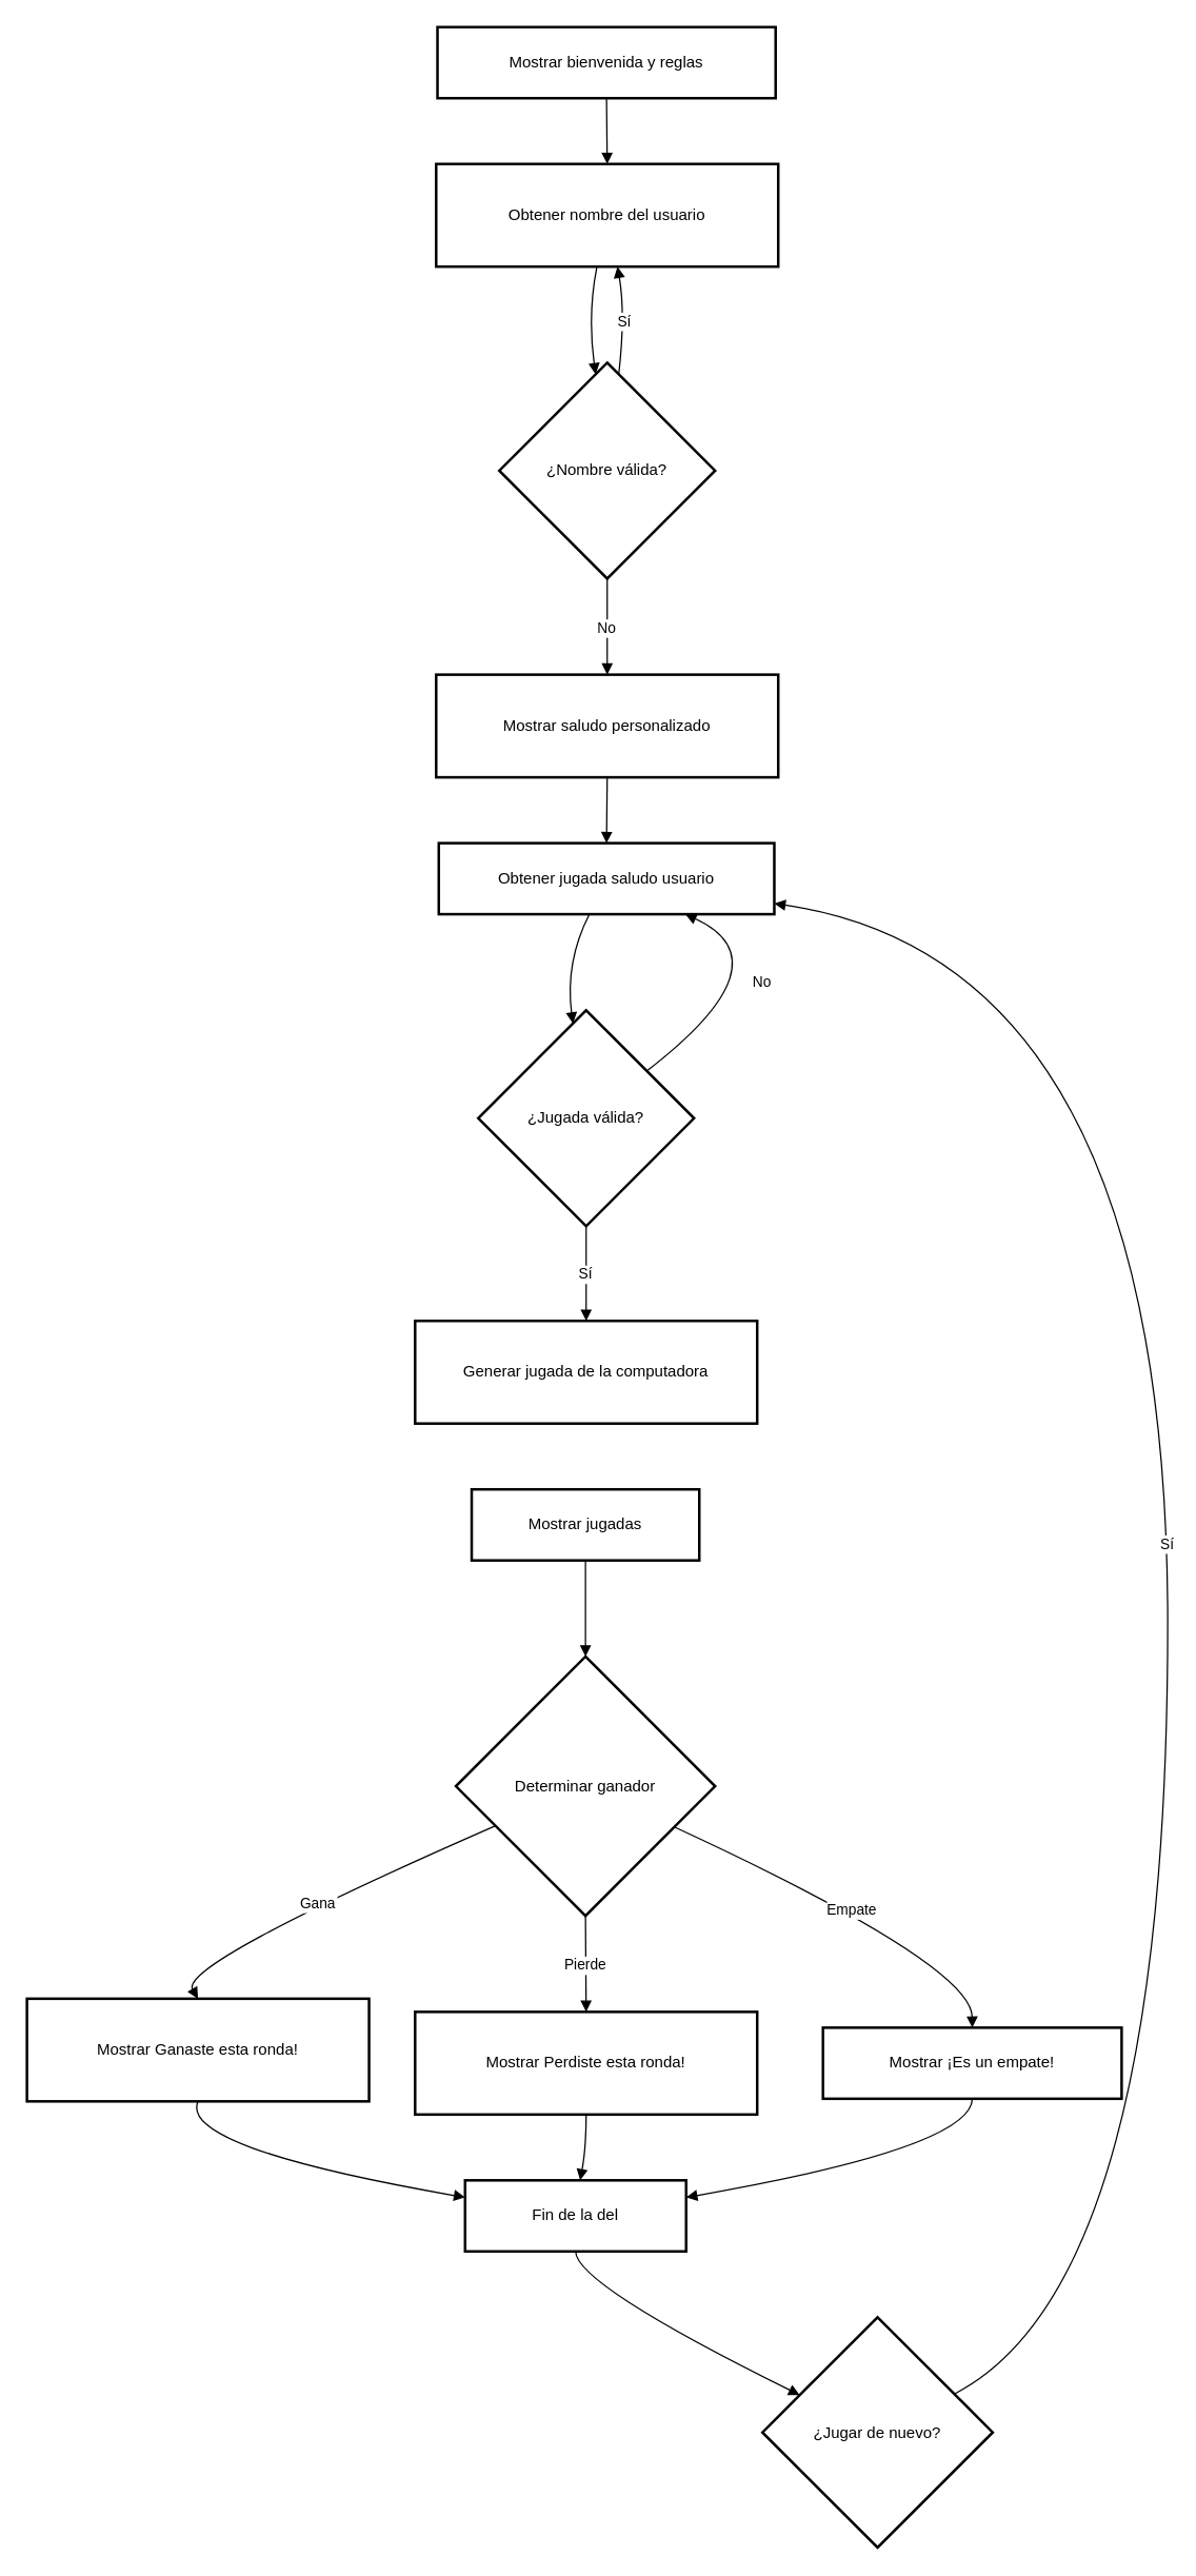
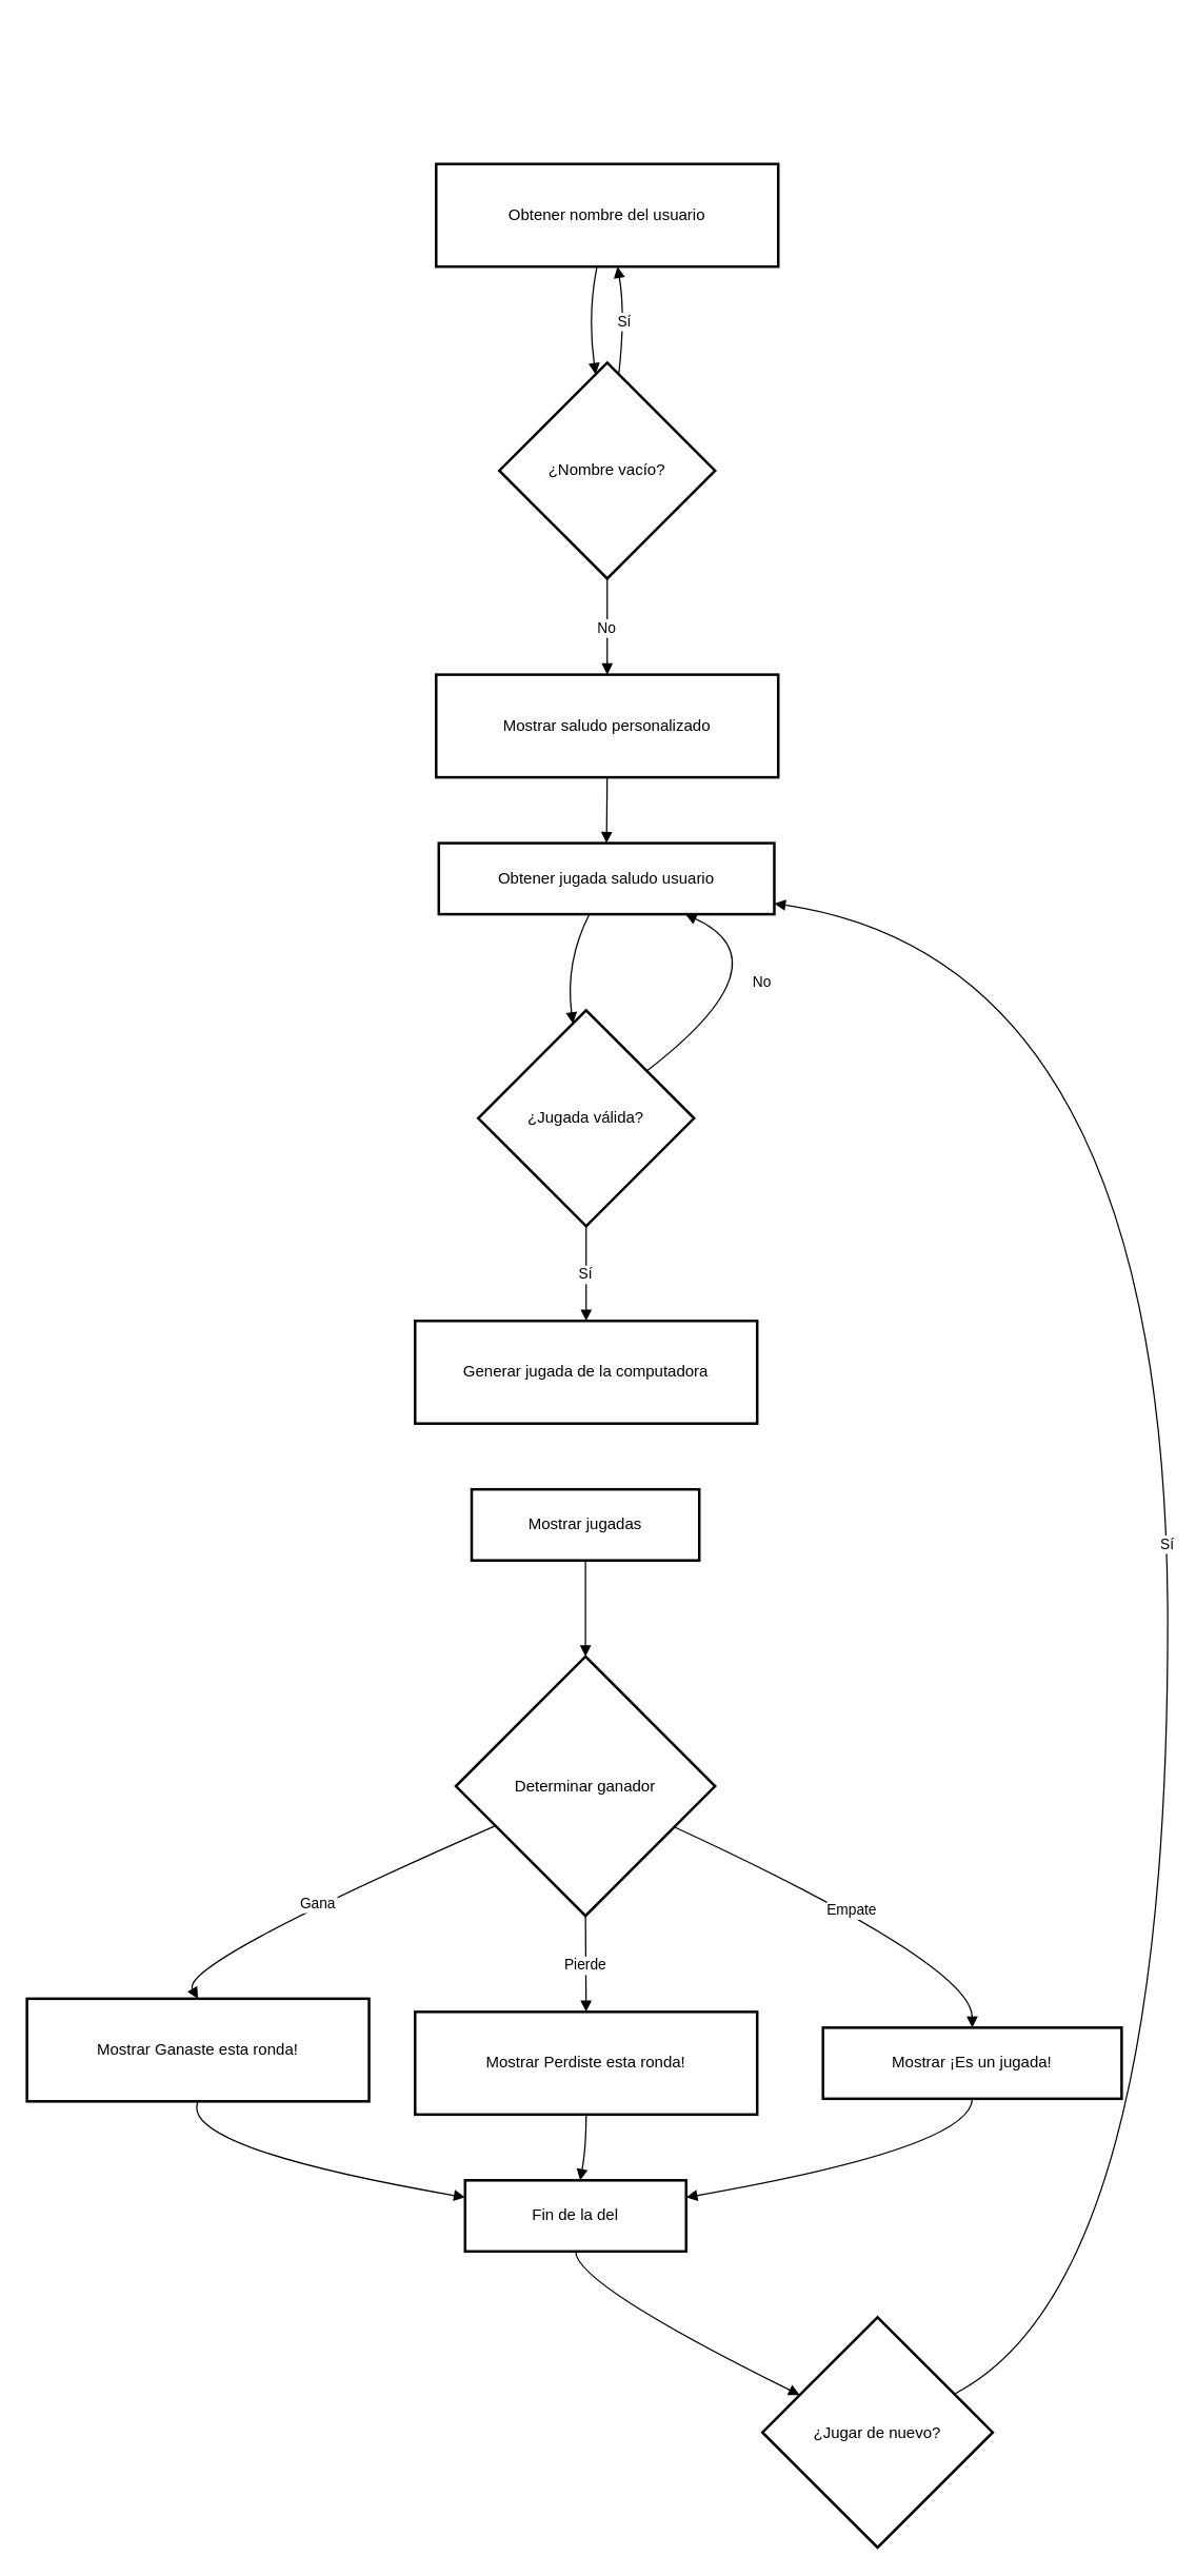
  <mxCell id="0" />
  <mxCell id="1" parent="0" />
- <mxCell id="2" value="Mostrar bienvenida y reglas" style="whiteSpace=wrap;strokeWidth=2;" vertex="1" parent="1"><mxGeometry x="332" y="20" width="257" height="54" as="geometry" /></mxCell>
  <mxCell id="3" value="Obtener nombre del usuario" style="whiteSpace=wrap;strokeWidth=2;" vertex="1" parent="1"><mxGeometry x="331" y="124" width="260" height="78" as="geometry" /></mxCell>
- <mxCell id="4" value="¿Nombre válida?" style="rhombus;strokeWidth=2;whiteSpace=wrap;" vertex="1" parent="1"><mxGeometry x="379" y="275" width="164" height="164" as="geometry" /></mxCell>
+ <mxCell id="4" value="¿Nombre vacío?" style="rhombus;strokeWidth=2;whiteSpace=wrap;" vertex="1" parent="1"><mxGeometry x="379" y="275" width="164" height="164" as="geometry" /></mxCell>
  <mxCell id="5" value="Mostrar saludo personalizado" style="whiteSpace=wrap;strokeWidth=2;" vertex="1" parent="1"><mxGeometry x="331" y="512" width="260" height="78" as="geometry" /></mxCell>
  <mxCell id="6" value="Obtener jugada saludo usuario" style="whiteSpace=wrap;strokeWidth=2;" vertex="1" parent="1"><mxGeometry x="333" y="640" width="255" height="54" as="geometry" /></mxCell>
  <mxCell id="7" value="¿Jugada válida?" style="rhombus;strokeWidth=2;whiteSpace=wrap;" vertex="1" parent="1"><mxGeometry x="363" y="767" width="164" height="164" as="geometry" /></mxCell>
  <mxCell id="8" value="Generar jugada de la computadora" style="whiteSpace=wrap;strokeWidth=2;" vertex="1" parent="1"><mxGeometry x="315" y="1003" width="260" height="78" as="geometry" /></mxCell>
  <mxCell id="9" value="Mostrar jugadas" style="whiteSpace=wrap;strokeWidth=2;" vertex="1" parent="1"><mxGeometry x="358" y="1131" width="173" height="54" as="geometry" /></mxCell>
  <mxCell id="10" value="Determinar ganador" style="rhombus;strokeWidth=2;whiteSpace=wrap;" vertex="1" parent="1"><mxGeometry x="346" y="1258" width="197" height="197" as="geometry" /></mxCell>
  <mxCell id="11" value="Mostrar Ganaste esta ronda!" style="whiteSpace=wrap;strokeWidth=2;" vertex="1" parent="1"><mxGeometry x="20" y="1518" width="260" height="78" as="geometry" /></mxCell>
  <mxCell id="12" value="Mostrar Perdiste esta ronda!" style="whiteSpace=wrap;strokeWidth=2;" vertex="1" parent="1"><mxGeometry x="315" y="1528" width="260" height="78" as="geometry" /></mxCell>
- <mxCell id="13" value="Mostrar ¡Es un empate!" style="whiteSpace=wrap;strokeWidth=2;" vertex="1" parent="1"><mxGeometry x="625" y="1540" width="227" height="54" as="geometry" /></mxCell>
+ <mxCell id="13" value="Mostrar ¡Es un jugada!" style="whiteSpace=wrap;strokeWidth=2;" vertex="1" parent="1"><mxGeometry x="625" y="1540" width="227" height="54" as="geometry" /></mxCell>
  <mxCell id="14" value="Fin de la del" style="whiteSpace=wrap;strokeWidth=2;" vertex="1" parent="1"><mxGeometry x="353" y="1656" width="168" height="54" as="geometry" /></mxCell>
  <mxCell id="15" value="¿Jugar de nuevo?" style="rhombus;strokeWidth=2;whiteSpace=wrap;" vertex="1" parent="1"><mxGeometry x="579" y="1760" width="175" height="175" as="geometry" /></mxCell>
- <mxCell id="16" value="" style="curved=1;startArrow=none;endArrow=block;exitX=0.5;exitY=1;entryX=0.5;entryY=0;rounded=0;" edge="1" parent="1" source="2" target="3"><mxGeometry relative="1" as="geometry"><Array as="points" /></mxGeometry></mxCell>
  <mxCell id="17" value="" style="curved=1;startArrow=none;endArrow=block;exitX=0.47;exitY=1;entryX=0.44;entryY=0;rounded=0;" edge="1" parent="1" source="3" target="4"><mxGeometry relative="1" as="geometry"><Array as="points"><mxPoint x="446" y="238" /></Array></mxGeometry></mxCell>
  <mxCell id="18" value="Sí" style="curved=1;startArrow=none;endArrow=block;exitX=0.56;exitY=0;entryX=0.53;entryY=1;rounded=0;" edge="1" parent="1" source="4" target="3"><mxGeometry relative="1" as="geometry"><Array as="points"><mxPoint x="475" y="238" /></Array></mxGeometry></mxCell>
  <mxCell id="19" value="No" style="curved=1;startArrow=none;endArrow=block;exitX=0.5;exitY=1;entryX=0.5;entryY=0;rounded=0;" edge="1" parent="1" source="4" target="5"><mxGeometry relative="1" as="geometry"><Array as="points" /></mxGeometry></mxCell>
  <mxCell id="20" value="" style="curved=1;startArrow=none;endArrow=block;exitX=0.5;exitY=1;entryX=0.5;entryY=-0.01;rounded=0;" edge="1" parent="1" source="5" target="6"><mxGeometry relative="1" as="geometry"><Array as="points" /></mxGeometry></mxCell>
  <mxCell id="21" value="" style="curved=1;startArrow=none;endArrow=block;exitX=0.45;exitY=0.99;entryX=0.43;entryY=0;rounded=0;" edge="1" parent="1" source="6" target="7"><mxGeometry relative="1" as="geometry"><Array as="points"><mxPoint x="429" y="730" /></Array></mxGeometry></mxCell>
  <mxCell id="22" value="No" style="curved=1;startArrow=none;endArrow=block;exitX=1;exitY=0.11;entryX=0.73;entryY=0.99;rounded=0;" edge="1" parent="1" source="7" target="6"><mxGeometry relative="1" as="geometry"><Array as="points"><mxPoint x="599" y="730" /></Array></mxGeometry></mxCell>
  <mxCell id="23" value="Sí" style="curved=1;startArrow=none;endArrow=block;exitX=0.5;exitY=1;entryX=0.5;entryY=0;rounded=0;" edge="1" parent="1" source="7" target="8"><mxGeometry relative="1" as="geometry"><Array as="points" /></mxGeometry></mxCell>
  <mxCell id="24" value="" style="curved=1;startArrow=none;endArrow=block;exitX=0.5;exitY=1;entryX=0.5;entryY=0;rounded=0;" edge="1" parent="1" source="9" target="10"><mxGeometry relative="1" as="geometry"><Array as="points" /></mxGeometry></mxCell>
  <mxCell id="25" value="Gana" style="curved=1;startArrow=none;endArrow=block;exitX=0;exitY=0.72;entryX=0.5;entryY=0;rounded=0;" edge="1" parent="1" source="10" target="11"><mxGeometry relative="1" as="geometry"><Array as="points"><mxPoint x="135" y="1492" /></Array></mxGeometry></mxCell>
  <mxCell id="26" value="Pierde" style="curved=1;startArrow=none;endArrow=block;exitX=0.5;exitY=1;entryX=0.5;entryY=0;rounded=0;" edge="1" parent="1" source="10" target="12"><mxGeometry relative="1" as="geometry"><Array as="points" /></mxGeometry></mxCell>
  <mxCell id="27" value="Empate" style="curved=1;startArrow=none;endArrow=block;exitX=1;exitY=0.73;entryX=0.5;entryY=0.01;rounded=0;" edge="1" parent="1" source="10" target="13"><mxGeometry relative="1" as="geometry"><Array as="points"><mxPoint x="738" y="1492" /></Array></mxGeometry></mxCell>
  <mxCell id="28" value="" style="curved=1;startArrow=none;endArrow=block;exitX=0.5;exitY=1;entryX=0;entryY=0.24;rounded=0;" edge="1" parent="1" source="11" target="14"><mxGeometry relative="1" as="geometry"><Array as="points"><mxPoint x="135" y="1631" /></Array></mxGeometry></mxCell>
  <mxCell id="29" value="" style="curved=1;startArrow=none;endArrow=block;exitX=0.5;exitY=1;entryX=0.52;entryY=0.01;rounded=0;" edge="1" parent="1" source="12" target="14"><mxGeometry relative="1" as="geometry"><Array as="points"><mxPoint x="445" y="1631" /></Array></mxGeometry></mxCell>
  <mxCell id="30" value="" style="curved=1;startArrow=none;endArrow=block;exitX=0.5;exitY=1.01;entryX=1;entryY=0.24;rounded=0;" edge="1" parent="1" source="13" target="14"><mxGeometry relative="1" as="geometry"><Array as="points"><mxPoint x="738" y="1631" /></Array></mxGeometry></mxCell>
  <mxCell id="31" value="" style="curved=1;startArrow=none;endArrow=block;exitX=0.5;exitY=1.01;entryX=0;entryY=0.26;rounded=0;" edge="1" parent="1" source="14" target="15"><mxGeometry relative="1" as="geometry"><Array as="points"><mxPoint x="437" y="1735" /></Array></mxGeometry></mxCell>
  <mxCell id="32" value="Sí" style="curved=1;startArrow=none;endArrow=block;exitX=1;exitY=0.25;entryX=1;entryY=0.85;rounded=0;" edge="1" parent="1" source="15" target="6"><mxGeometry relative="1" as="geometry"><Array as="points"><mxPoint x="887" y="1735" /><mxPoint x="887" y="730" /></Array></mxGeometry></mxCell>
